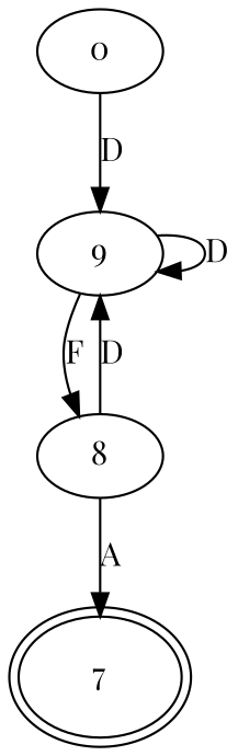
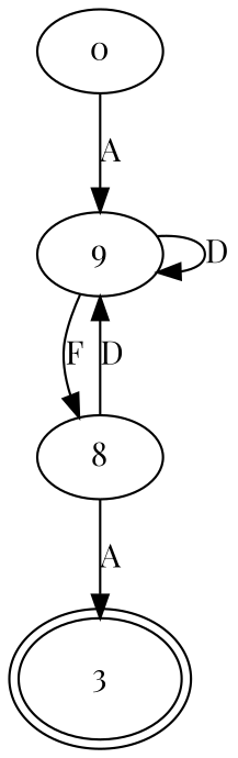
  digraph {
    fontname="Playfair Display"
    node [fontname="Playfair Display"]
    edge [fontname="Playfair Display"]
    n1 [label=9]
    0
    n3 [label=8]
-   3 [peripheries=2 label=7]
+   3 [peripheries=2]
    n1 -> n1 [label=D]
    n1 -> n3 [label=F]
-   0 -> n1 [label=D]
+   0 -> n1 [label=A]
    n3 -> n1 [label=D]
    n3 -> 3 [label=A]
  }
